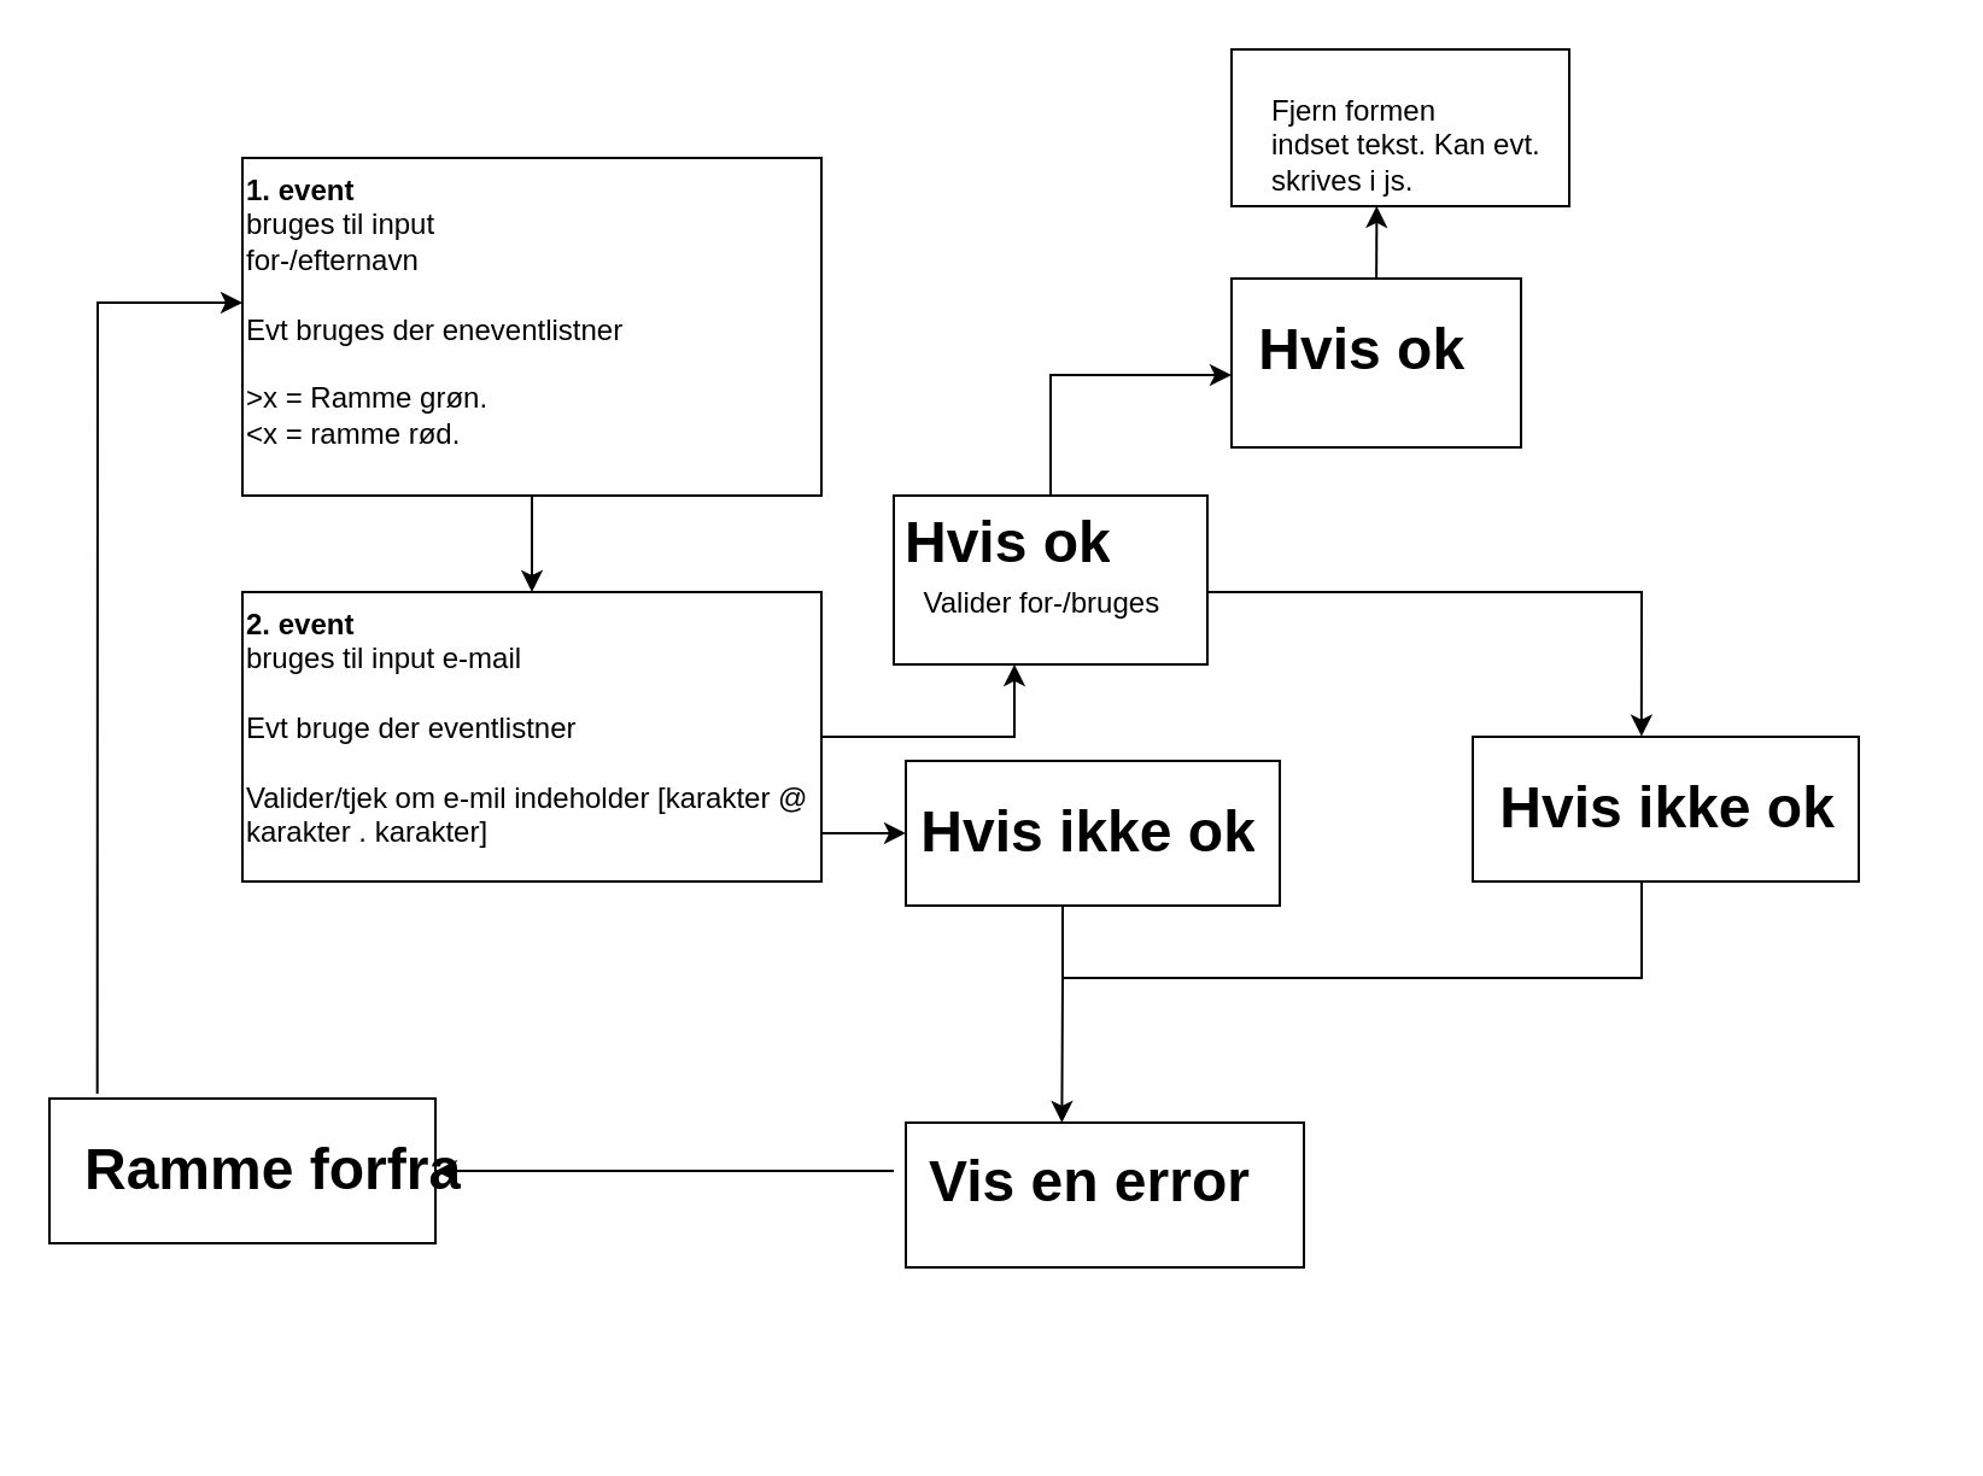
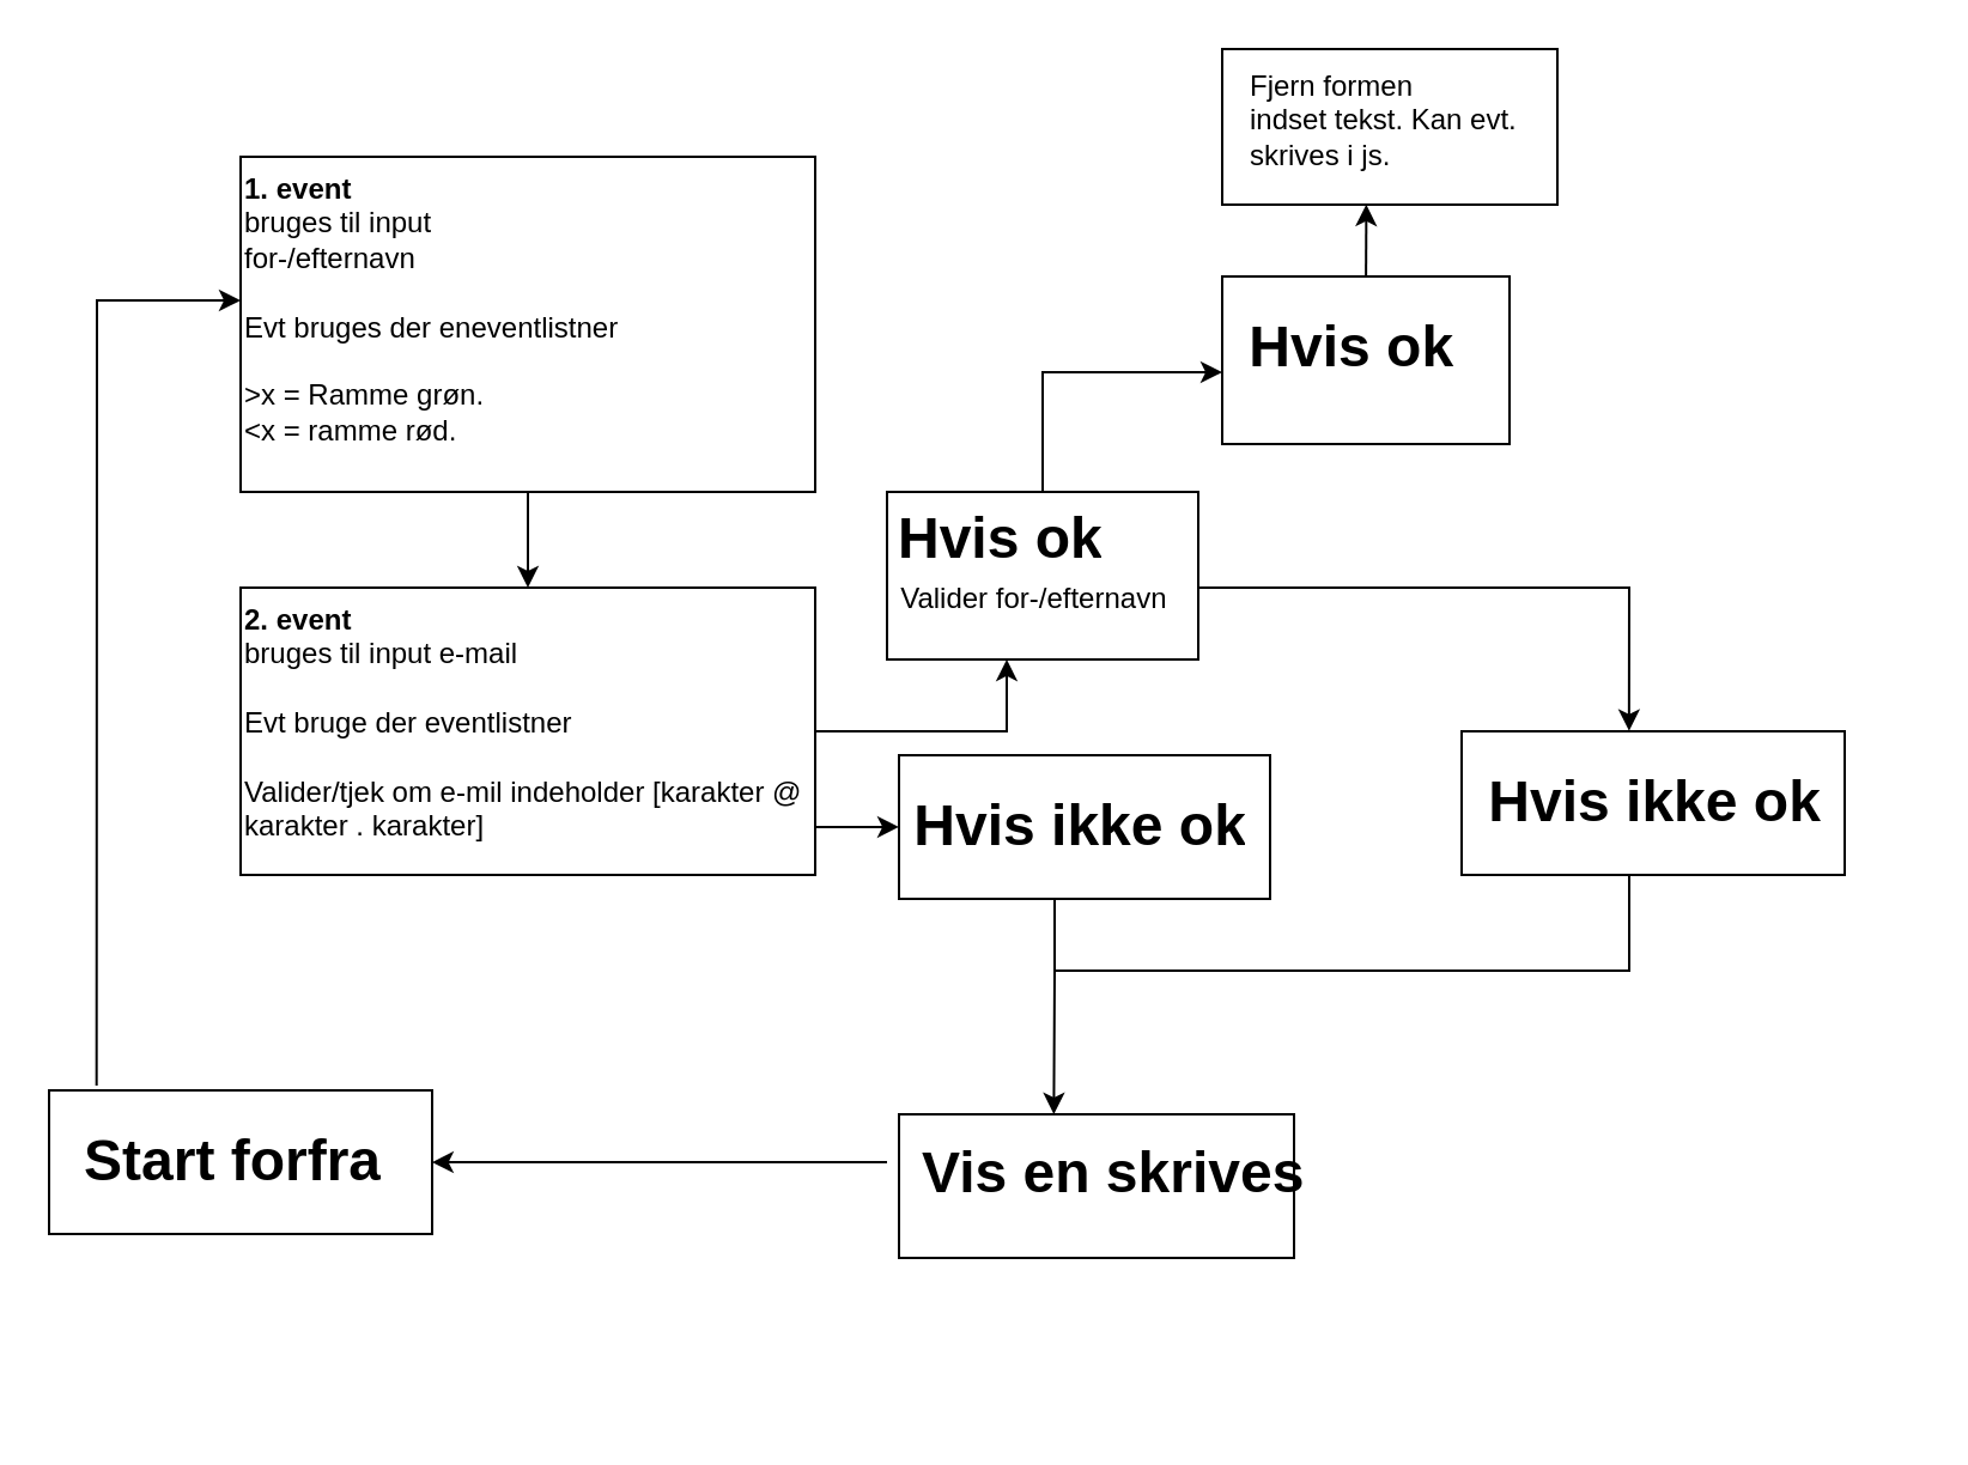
  <mxCell id="0" />
  <mxCell id="1" parent="0" />
  <mxCell id="2" value="" style="rounded=0;whiteSpace=wrap;html=1;" vertex="1" parent="1"><mxGeometry x="20" y="455" width="160" height="60" as="geometry" /></mxCell>
  <mxCell id="3" value="" style="rounded=0;whiteSpace=wrap;html=1;" vertex="1" parent="1"><mxGeometry x="510" y="20" width="140" height="65" as="geometry" /></mxCell>
  <mxCell id="4" value="" style="rounded=0;whiteSpace=wrap;html=1;" vertex="1" parent="1"><mxGeometry x="375" y="465" width="165" height="60" as="geometry" /></mxCell>
  <mxCell id="5" value="" style="rounded=0;whiteSpace=wrap;html=1;" vertex="1" parent="1"><mxGeometry x="375" y="315" width="155" height="60" as="geometry" /></mxCell>
  <mxCell id="6" value="" style="rounded=0;whiteSpace=wrap;html=1;" vertex="1" parent="1"><mxGeometry x="610" y="305" width="160" height="60" as="geometry" /></mxCell>
  <mxCell id="7" value="" style="rounded=0;whiteSpace=wrap;html=1;" vertex="1" parent="1"><mxGeometry x="510" y="115" width="120" height="70" as="geometry" /></mxCell>
  <mxCell id="8" value="" style="rounded=0;whiteSpace=wrap;html=1;" vertex="1" parent="1"><mxGeometry x="370" y="205" width="130" height="70" as="geometry" /></mxCell>
  <mxCell id="9" value="&lt;div style=&quot;&quot;&gt;&lt;b&gt;1. event&lt;/b&gt;&lt;/div&gt;&lt;div style=&quot;&quot;&gt;bruges til input&lt;/div&gt;&lt;div style=&quot;&quot;&gt;for-/efternavn&lt;/div&gt;&lt;br&gt;Evt bruges der eneventlistner&lt;br&gt;&lt;br&gt;&amp;gt;x = Ramme grøn.&lt;br&gt;&amp;lt;x = ramme rød." style="rounded=0;whiteSpace=wrap;html=1;align=left;horizontal=1;verticalAlign=top;" parent="1" vertex="1"><mxGeometry x="100" y="65" width="240" height="140" as="geometry" /></mxCell>
  <mxCell id="10" value="&lt;b&gt;2. event&lt;/b&gt;&lt;br&gt;bruges til input e-mail&lt;br&gt;&lt;br&gt;Evt bruge der eventlistner&lt;br&gt;&lt;br&gt;&lt;div style=&quot;&quot;&gt;&lt;span style=&quot;background-color: initial;&quot;&gt;Valider/tjek om e-mil indeholder [karakter @ karakter . karakter]&lt;/span&gt;&lt;/div&gt;" style="rounded=0;whiteSpace=wrap;html=1;align=left;verticalAlign=top;" vertex="1" parent="1"><mxGeometry x="100" y="245" width="240" height="120" as="geometry" /></mxCell>
  <mxCell id="11" value="" style="endArrow=classic;html=1;rounded=0;" edge="1" parent="1" source="9" target="10"><mxGeometry width="50" height="50" relative="1" as="geometry"><mxPoint x="390" y="275" as="sourcePoint" /><mxPoint x="440" y="225" as="targetPoint" /></mxGeometry></mxCell>
  <mxCell id="12" value="&lt;h1&gt;Hvis ok&lt;/h1&gt;&lt;div&gt;&amp;nbsp;&lt;/div&gt;" style="text;html=1;strokeColor=none;fillColor=none;spacing=5;spacingTop=-20;whiteSpace=wrap;overflow=hidden;rounded=0;labelBorderColor=none;" vertex="1" parent="1"><mxGeometry x="370" y="205" width="130" height="80" as="geometry" /></mxCell>
  <mxCell id="13" value="&lt;h1&gt;&amp;nbsp;Hvis ikke ok&lt;/h1&gt;" style="text;html=1;strokeColor=none;fillColor=none;spacing=5;spacingTop=-20;whiteSpace=wrap;overflow=hidden;rounded=0;labelBorderColor=none;" vertex="1" parent="1"><mxGeometry x="370" y="325" width="190" height="80" as="geometry" /></mxCell>
  <mxCell id="14" value="&lt;h1&gt;&amp;nbsp;Hvis ok&amp;nbsp;&lt;/h1&gt;" style="text;html=1;strokeColor=none;fillColor=none;spacing=5;spacingTop=-20;whiteSpace=wrap;overflow=hidden;rounded=0;labelBorderColor=none;" vertex="1" parent="1"><mxGeometry x="510" y="125" width="130" height="60" as="geometry" /></mxCell>
  <mxCell id="15" value="" style="endArrow=classic;html=1;rounded=0;" edge="1" parent="1" source="12" target="14"><mxGeometry width="50" height="50" relative="1" as="geometry"><mxPoint x="390" y="275" as="sourcePoint" /><mxPoint x="440" y="225" as="targetPoint" /><Array as="points"><mxPoint x="435" y="155" /></Array></mxGeometry></mxCell>
  <mxCell id="16" value="&lt;h1&gt;&amp;nbsp;Hvis ikke ok&amp;nbsp;&lt;/h1&gt;" style="text;html=1;strokeColor=none;fillColor=none;spacing=5;spacingTop=-20;whiteSpace=wrap;overflow=hidden;rounded=0;labelBorderColor=none;" vertex="1" parent="1"><mxGeometry x="610" y="315" width="190" height="70" as="geometry" /></mxCell>
  <mxCell id="17" value="" style="endArrow=classic;html=1;rounded=0;entryX=0.437;entryY=-0.003;entryDx=0;entryDy=0;entryPerimeter=0;" edge="1" parent="1" source="12" target="6"><mxGeometry width="50" height="50" relative="1" as="geometry"><mxPoint x="390" y="275" as="sourcePoint" /><mxPoint x="690" y="295" as="targetPoint" /><Array as="points"><mxPoint x="680" y="245" /></Array></mxGeometry></mxCell>
- <mxCell id="18" value="&amp;nbsp;Valider for-/bruges&amp;nbsp; &amp;nbsp;" style="text;html=1;strokeColor=none;fillColor=none;align=center;verticalAlign=middle;whiteSpace=wrap;rounded=0;" vertex="1" parent="1"><mxGeometry x="360" y="235" width="150" height="30" as="geometry" /></mxCell>
- <mxCell id="19" value="&lt;h1&gt;Vis en error&lt;/h1&gt;" style="text;html=1;strokeColor=none;fillColor=none;spacing=5;spacingTop=-20;whiteSpace=wrap;overflow=hidden;rounded=0;" vertex="1" parent="1"><mxGeometry x="380" y="469.5" width="190" height="120" as="geometry" /></mxCell>
+ <mxCell id="18" value="&amp;nbsp;Valider for-/efternavn&amp;nbsp; &amp;nbsp;" style="text;html=1;strokeColor=none;fillColor=none;align=center;verticalAlign=middle;whiteSpace=wrap;rounded=0;" vertex="1" parent="1"><mxGeometry x="360" y="235" width="150" height="30" as="geometry" /></mxCell>
+ <mxCell id="19" value="&lt;h1&gt;Vis en skrives&lt;/h1&gt;" style="text;html=1;strokeColor=none;fillColor=none;spacing=5;spacingTop=-20;whiteSpace=wrap;overflow=hidden;rounded=0;" vertex="1" parent="1"><mxGeometry x="380" y="469.5" width="190" height="120" as="geometry" /></mxCell>
  <mxCell id="20" value="" style="endArrow=classic;html=1;rounded=0;entryX=0.392;entryY=0;entryDx=0;entryDy=0;entryPerimeter=0;" edge="1" parent="1" target="4"><mxGeometry width="50" height="50" relative="1" as="geometry"><mxPoint x="680" y="365" as="sourcePoint" /><mxPoint x="441" y="455" as="targetPoint" /><Array as="points"><mxPoint x="680" y="405" /><mxPoint x="440" y="405" /></Array></mxGeometry></mxCell>
  <mxCell id="21" value="" style="endArrow=none;html=1;rounded=0;" edge="1" parent="1"><mxGeometry width="50" height="50" relative="1" as="geometry"><mxPoint x="440" y="405" as="sourcePoint" /><mxPoint x="440" y="405" as="targetPoint" /><Array as="points"><mxPoint x="440" y="375" /></Array></mxGeometry></mxCell>
- <mxCell id="22" value="Fjern formen&lt;br&gt;&lt;div style=&quot;&quot;&gt;&lt;span style=&quot;background-color: initial;&quot;&gt;indset tekst. Kan evt. skrives i js.&lt;/span&gt;&lt;/div&gt;" style="text;html=1;strokeColor=none;fillColor=none;align=left;verticalAlign=middle;whiteSpace=wrap;rounded=0;" vertex="1" parent="1"><mxGeometry x="525" y="45" width="120" height="30" as="geometry" /></mxCell>
+ <mxCell id="22" value="Fjern formen&lt;br&gt;&lt;div style=&quot;&quot;&gt;&lt;span style=&quot;background-color: initial;&quot;&gt;indset tekst. Kan evt. skrives i js.&lt;/span&gt;&lt;/div&gt;" style="text;html=1;strokeColor=none;fillColor=none;align=left;verticalAlign=middle;whiteSpace=wrap;rounded=0;" vertex="1" parent="1"><mxGeometry x="520" y="35" width="120" height="30" as="geometry" /></mxCell>
  <mxCell id="23" value="" style="endArrow=classic;html=1;rounded=0;exitX=0.462;exitY=-0.167;exitDx=0;exitDy=0;exitPerimeter=0;entryX=0.43;entryY=0.999;entryDx=0;entryDy=0;entryPerimeter=0;" edge="1" parent="1" source="14" target="3"><mxGeometry width="50" height="50" relative="1" as="geometry"><mxPoint x="390" y="245" as="sourcePoint" /><mxPoint x="440" y="195" as="targetPoint" /><Array as="points" /></mxGeometry></mxCell>
  <mxCell id="24" value="" style="endArrow=classic;html=1;rounded=0;exitX=1;exitY=0.5;exitDx=0;exitDy=0;entryX=0.4;entryY=1.333;entryDx=0;entryDy=0;entryPerimeter=0;" edge="1" parent="1" source="10" target="18"><mxGeometry width="50" height="50" relative="1" as="geometry"><mxPoint x="390" y="245" as="sourcePoint" /><mxPoint x="440" y="195" as="targetPoint" /><Array as="points"><mxPoint x="420" y="305" /></Array></mxGeometry></mxCell>
  <mxCell id="25" value="" style="endArrow=classic;html=1;rounded=0;" edge="1" parent="1"><mxGeometry width="50" height="50" relative="1" as="geometry"><mxPoint x="340" y="345" as="sourcePoint" /><mxPoint x="375" y="344.96" as="targetPoint" /><Array as="points"><mxPoint x="355" y="344.96" /></Array></mxGeometry></mxCell>
- <mxCell id="26" value="&lt;h1&gt;Ramme forfra&lt;/h1&gt;" style="text;html=1;strokeColor=none;fillColor=none;spacing=5;spacingTop=-20;whiteSpace=wrap;overflow=hidden;rounded=0;" vertex="1" parent="1"><mxGeometry x="30" y="465" width="190" height="120" as="geometry" /></mxCell>
+ <mxCell id="26" value="&lt;h1&gt;Start forfra&lt;/h1&gt;" style="text;html=1;strokeColor=none;fillColor=none;spacing=5;spacingTop=-20;whiteSpace=wrap;overflow=hidden;rounded=0;" vertex="1" parent="1"><mxGeometry x="30" y="465" width="190" height="120" as="geometry" /></mxCell>
  <mxCell id="27" value="" style="endArrow=classic;html=1;rounded=0;entryX=0.789;entryY=0.167;entryDx=0;entryDy=0;entryPerimeter=0;" edge="1" parent="1" target="26"><mxGeometry width="50" height="50" relative="1" as="geometry"><mxPoint x="370" y="485" as="sourcePoint" /><mxPoint x="350" y="425" as="targetPoint" /></mxGeometry></mxCell>
  <mxCell id="28" value="" style="endArrow=classic;html=1;rounded=0;exitX=0.124;exitY=-0.033;exitDx=0;exitDy=0;exitPerimeter=0;" edge="1" parent="1" source="2"><mxGeometry width="50" height="50" relative="1" as="geometry"><mxPoint x="300" y="475" as="sourcePoint" /><mxPoint x="100" y="125" as="targetPoint" /><Array as="points"><mxPoint x="40" y="125" /></Array></mxGeometry></mxCell>
